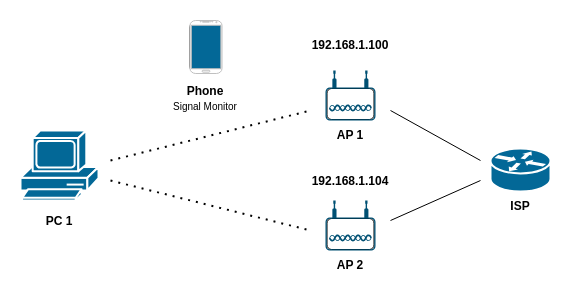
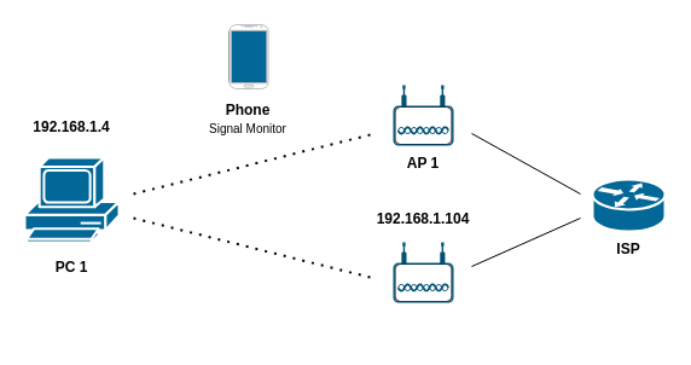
  <mxCell id="0" />
  <mxCell id="1" parent="0" />
  <mxCell id="2" value="" style="group" parent="1" vertex="1" connectable="0"><mxGeometry x="325" y="200" width="50" height="50" as="geometry" /></mxCell>
  <mxCell id="3" value="" style="rounded=1;whiteSpace=wrap;html=1;fillColor=#FFFFFF;" parent="2" vertex="1"><mxGeometry x="1.5" y="18" width="47" height="31" as="geometry" /></mxCell>
  <mxCell id="4" value="" style="points=[[0.03,0.36,0],[0.18,0,0],[0.5,0.34,0],[0.82,0,0],[0.97,0.36,0],[1,0.67,0],[0.975,0.975,0],[0.5,1,0],[0.025,0.975,0],[0,0.67,0]];verticalLabelPosition=bottom;sketch=0;html=1;verticalAlign=top;aspect=fixed;align=center;pointerEvents=1;shape=mxgraph.cisco19.wireless_access_point;fillColor=#005073;strokeColor=none;" parent="2" vertex="1"><mxGeometry width="50" height="50" as="geometry" /></mxCell>
- <mxCell id="5" value="&lt;b&gt;AP 2&lt;/b&gt;" style="text;html=1;strokeColor=none;fillColor=none;align=center;verticalAlign=middle;whiteSpace=wrap;rounded=0;" parent="1" vertex="1"><mxGeometry x="320" y="250" width="60" height="30" as="geometry" /></mxCell>
  <mxCell id="6" value="" style="group" parent="1" vertex="1" connectable="0"><mxGeometry x="325" y="70" width="55" height="69" as="geometry" /></mxCell>
  <mxCell id="7" value="" style="rounded=1;whiteSpace=wrap;html=1;fillColor=#FFFFFF;" parent="6" vertex="1"><mxGeometry x="1.5" y="18" width="47" height="31" as="geometry" /></mxCell>
  <mxCell id="8" value="" style="points=[[0.03,0.36,0],[0.18,0,0],[0.5,0.34,0],[0.82,0,0],[0.97,0.36,0],[1,0.67,0],[0.975,0.975,0],[0.5,1,0],[0.025,0.975,0],[0,0.67,0]];verticalLabelPosition=bottom;sketch=0;html=1;verticalAlign=top;aspect=fixed;align=center;pointerEvents=1;shape=mxgraph.cisco19.wireless_access_point;fillColor=#005073;strokeColor=none;" parent="6" vertex="1"><mxGeometry width="50" height="50" as="geometry" /></mxCell>
  <mxCell id="9" value="&lt;b&gt;AP 1&lt;/b&gt;" style="text;html=1;strokeColor=none;fillColor=none;align=center;verticalAlign=middle;whiteSpace=wrap;rounded=0;" parent="1" vertex="1"><mxGeometry x="320" y="120" width="60" height="30" as="geometry" /></mxCell>
  <mxCell id="10" value="&lt;b&gt;ISP&lt;/b&gt;" style="text;html=1;strokeColor=none;fillColor=none;align=center;verticalAlign=middle;whiteSpace=wrap;rounded=0;" parent="1" vertex="1"><mxGeometry x="490" y="191" width="60" height="30" as="geometry" /></mxCell>
  <mxCell id="11" value="" style="endArrow=none;html=1;rounded=0;" parent="1" edge="1"><mxGeometry width="50" height="50" relative="1" as="geometry"><mxPoint x="480" y="160" as="sourcePoint" /><mxPoint x="390" y="110" as="targetPoint" /></mxGeometry></mxCell>
  <mxCell id="12" value="" style="endArrow=none;html=1;rounded=0;" parent="1" edge="1"><mxGeometry width="50" height="50" relative="1" as="geometry"><mxPoint x="390" y="220" as="sourcePoint" /><mxPoint x="480" y="180" as="targetPoint" /></mxGeometry></mxCell>
  <mxCell id="13" value="&lt;b&gt;PC 1&lt;/b&gt;" style="text;html=1;strokeColor=none;fillColor=none;align=center;verticalAlign=middle;whiteSpace=wrap;rounded=0;" parent="1" vertex="1"><mxGeometry x="29" y="206" width="60" height="30" as="geometry" /></mxCell>
  <mxCell id="14" value="" style="endArrow=none;dashed=1;html=1;dashPattern=1 3;strokeWidth=2;rounded=0;" parent="1" edge="1"><mxGeometry width="50" height="50" relative="1" as="geometry"><mxPoint x="110" y="160" as="sourcePoint" /><mxPoint x="310" y="110" as="targetPoint" /></mxGeometry></mxCell>
  <mxCell id="15" value="" style="endArrow=none;dashed=1;html=1;dashPattern=1 3;strokeWidth=2;rounded=0;" parent="1" edge="1"><mxGeometry width="50" height="50" relative="1" as="geometry"><mxPoint x="110" y="180" as="sourcePoint" /><mxPoint x="310" y="230" as="targetPoint" /></mxGeometry></mxCell>
  <mxCell id="16" value="" style="group" parent="1" vertex="1" connectable="0"><mxGeometry x="189.5" y="20" width="31" height="50" as="geometry" /></mxCell>
  <mxCell id="17" value="" style="rounded=1;whiteSpace=wrap;html=1;fillColor=#036897;" parent="16" vertex="1"><mxGeometry y="2" width="31.5" height="49" as="geometry" /></mxCell>
  <mxCell id="18" value="" style="verticalLabelPosition=bottom;verticalAlign=top;html=1;shadow=0;dashed=0;strokeWidth=1;shape=mxgraph.android.phone2;strokeColor=#c0c0c0;fillColor=#FFFFFF;" parent="16" vertex="1"><mxGeometry width="32" height="53" as="geometry" /></mxCell>
  <mxCell id="19" value="&lt;b&gt;Phone&lt;/b&gt;&lt;br&gt;&lt;font size=&quot;1&quot;&gt;Signal Monitor&lt;/font&gt;" style="text;html=1;strokeColor=none;fillColor=none;align=center;verticalAlign=middle;whiteSpace=wrap;rounded=0;" parent="1" vertex="1"><mxGeometry x="170" y="83" width="70" height="30" as="geometry" /></mxCell>
  <mxCell id="20" value="" style="shape=mxgraph.cisco.computers_and_peripherals.pc;html=1;pointerEvents=1;dashed=0;fillColor=#036897;strokeColor=#ffffff;strokeWidth=2;verticalLabelPosition=bottom;verticalAlign=top;align=center;outlineConnect=0;" parent="1" vertex="1"><mxGeometry x="20" y="130" width="78" height="70" as="geometry" /></mxCell>
  <mxCell id="21" value="" style="shape=mxgraph.cisco.routers.router;html=1;pointerEvents=1;dashed=0;fillColor=#036897;strokeColor=#ffffff;strokeWidth=2;verticalLabelPosition=bottom;verticalAlign=top;align=center;outlineConnect=0;" parent="1" vertex="1"><mxGeometry x="490" y="148" width="60" height="43" as="geometry" /></mxCell>
- <mxCell id="22" value="&lt;b&gt;192.168.1.100&lt;/b&gt;" style="text;html=1;strokeColor=none;fillColor=none;align=center;verticalAlign=middle;whiteSpace=wrap;rounded=0;" parent="1" vertex="1"><mxGeometry x="320" y="30" width="60" height="30" as="geometry" /></mxCell>
  <mxCell id="23" value="&lt;b&gt;192.168.1.104&lt;/b&gt;" style="text;html=1;strokeColor=none;fillColor=none;align=center;verticalAlign=middle;whiteSpace=wrap;rounded=0;" parent="1" vertex="1"><mxGeometry x="320" y="166" width="60" height="30" as="geometry" /></mxCell>
+ <mxCell id="24" value="&lt;b&gt;192.168.1.4&lt;/b&gt;" style="text;html=1;strokeColor=none;fillColor=none;align=center;verticalAlign=middle;whiteSpace=wrap;rounded=0;" parent="1" vertex="1"><mxGeometry x="29" y="89.5" width="60" height="30" as="geometry" /></mxCell>
